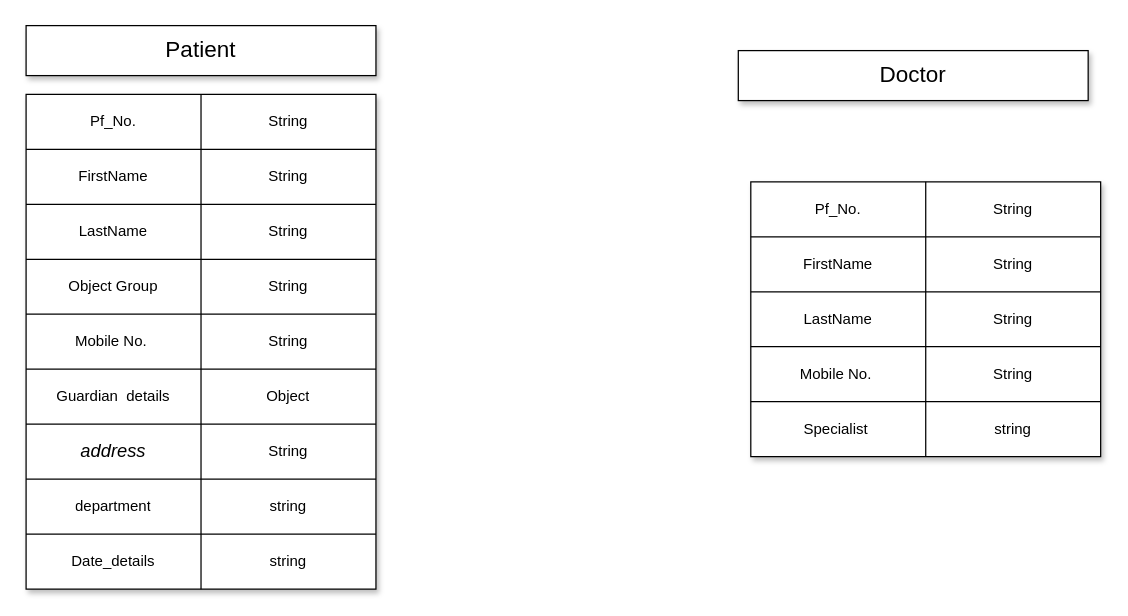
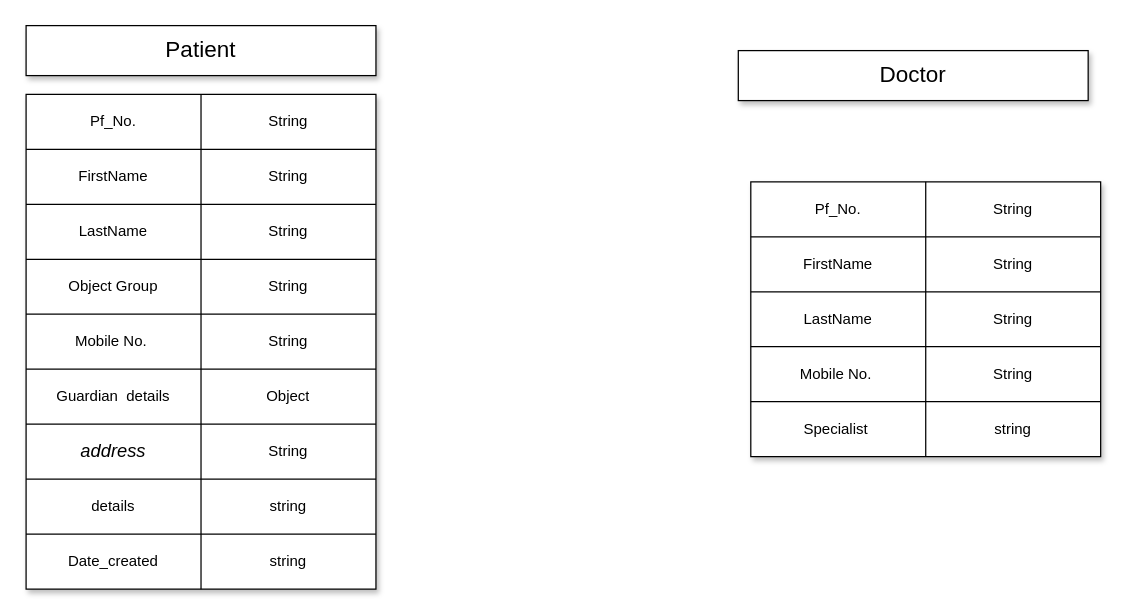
  <mxCell id="0" />
  <mxCell id="1" parent="0" />
  <mxCell id="2" style="edgeStyle=orthogonalEdgeStyle;rounded=0;html=1;labelBackgroundColor=none;endArrow=none;endFill=0;endSize=8;fontFamily=Verdana;fontSize=12;align=left;" parent="1" edge="1"><mxGeometry relative="1" as="geometry"><Array as="points"><mxPoint x="60" y="55" /><mxPoint x="620" y="55" /></Array><mxPoint x="60" y="170" as="sourcePoint" /></mxGeometry></mxCell>
  <mxCell id="3" value="" style="shape=table;startSize=0;container=1;collapsible=0;childLayout=tableLayout;shadow=1;" vertex="1" parent="1"><mxGeometry x="20" y="75" width="280" height="396" as="geometry" /></mxCell>
  <mxCell id="4" value="" style="shape=tableRow;horizontal=0;startSize=0;swimlaneHead=0;swimlaneBody=0;strokeColor=inherit;top=0;left=0;bottom=0;right=0;collapsible=0;dropTarget=0;fillColor=none;points=[[0,0.5],[1,0.5]];portConstraint=eastwest;shadow=1;" vertex="1" parent="3"><mxGeometry width="280" height="44" as="geometry" /></mxCell>
  <mxCell id="5" value="Pf_No." style="shape=partialRectangle;html=1;whiteSpace=wrap;connectable=0;strokeColor=inherit;overflow=hidden;fillColor=none;top=0;left=0;bottom=0;right=0;pointerEvents=1;shadow=1;" vertex="1" parent="4"><mxGeometry width="140" height="44" as="geometry"><mxRectangle width="140" height="44" as="alternateBounds" /></mxGeometry></mxCell>
  <mxCell id="6" value="String" style="shape=partialRectangle;html=1;whiteSpace=wrap;connectable=0;strokeColor=inherit;overflow=hidden;fillColor=none;top=0;left=0;bottom=0;right=0;pointerEvents=1;shadow=1;" vertex="1" parent="4"><mxGeometry x="140" width="140" height="44" as="geometry"><mxRectangle width="140" height="44" as="alternateBounds" /></mxGeometry></mxCell>
  <mxCell id="7" value="" style="shape=tableRow;horizontal=0;startSize=0;swimlaneHead=0;swimlaneBody=0;strokeColor=inherit;top=0;left=0;bottom=0;right=0;collapsible=0;dropTarget=0;fillColor=none;points=[[0,0.5],[1,0.5]];portConstraint=eastwest;shadow=1;" vertex="1" parent="3"><mxGeometry y="44" width="280" height="44" as="geometry" /></mxCell>
  <mxCell id="8" value="FirstName" style="shape=partialRectangle;html=1;whiteSpace=wrap;connectable=0;strokeColor=inherit;overflow=hidden;fillColor=none;top=0;left=0;bottom=0;right=0;pointerEvents=1;shadow=1;" vertex="1" parent="7"><mxGeometry width="140" height="44" as="geometry"><mxRectangle width="140" height="44" as="alternateBounds" /></mxGeometry></mxCell>
  <mxCell id="9" value="String" style="shape=partialRectangle;html=1;whiteSpace=wrap;connectable=0;strokeColor=inherit;overflow=hidden;fillColor=none;top=0;left=0;bottom=0;right=0;pointerEvents=1;shadow=1;" vertex="1" parent="7"><mxGeometry x="140" width="140" height="44" as="geometry"><mxRectangle width="140" height="44" as="alternateBounds" /></mxGeometry></mxCell>
  <mxCell id="10" value="" style="shape=tableRow;horizontal=0;startSize=0;swimlaneHead=0;swimlaneBody=0;strokeColor=inherit;top=0;left=0;bottom=0;right=0;collapsible=0;dropTarget=0;fillColor=none;points=[[0,0.5],[1,0.5]];portConstraint=eastwest;shadow=1;" vertex="1" parent="3"><mxGeometry y="88" width="280" height="44" as="geometry" /></mxCell>
  <mxCell id="11" value="LastName" style="shape=partialRectangle;html=1;whiteSpace=wrap;connectable=0;strokeColor=inherit;overflow=hidden;fillColor=none;top=0;left=0;bottom=0;right=0;pointerEvents=1;shadow=1;" vertex="1" parent="10"><mxGeometry width="140" height="44" as="geometry"><mxRectangle width="140" height="44" as="alternateBounds" /></mxGeometry></mxCell>
  <mxCell id="12" value="String" style="shape=partialRectangle;html=1;whiteSpace=wrap;connectable=0;strokeColor=inherit;overflow=hidden;fillColor=none;top=0;left=0;bottom=0;right=0;pointerEvents=1;shadow=1;" vertex="1" parent="10"><mxGeometry x="140" width="140" height="44" as="geometry"><mxRectangle width="140" height="44" as="alternateBounds" /></mxGeometry></mxCell>
  <mxCell id="13" value="" style="shape=tableRow;horizontal=0;startSize=0;swimlaneHead=0;swimlaneBody=0;strokeColor=inherit;top=0;left=0;bottom=0;right=0;collapsible=0;dropTarget=0;fillColor=none;points=[[0,0.5],[1,0.5]];portConstraint=eastwest;shadow=1;" vertex="1" parent="3"><mxGeometry y="132" width="280" height="44" as="geometry" /></mxCell>
  <mxCell id="14" value="Object Group" style="shape=partialRectangle;html=1;whiteSpace=wrap;connectable=0;strokeColor=inherit;overflow=hidden;fillColor=none;top=0;left=0;bottom=0;right=0;pointerEvents=1;shadow=1;" vertex="1" parent="13"><mxGeometry width="140" height="44" as="geometry"><mxRectangle width="140" height="44" as="alternateBounds" /></mxGeometry></mxCell>
  <mxCell id="15" value="String" style="shape=partialRectangle;html=1;whiteSpace=wrap;connectable=0;strokeColor=inherit;overflow=hidden;fillColor=none;top=0;left=0;bottom=0;right=0;pointerEvents=1;shadow=1;" vertex="1" parent="13"><mxGeometry x="140" width="140" height="44" as="geometry"><mxRectangle width="140" height="44" as="alternateBounds" /></mxGeometry></mxCell>
  <mxCell id="16" value="" style="shape=tableRow;horizontal=0;startSize=0;swimlaneHead=0;swimlaneBody=0;strokeColor=inherit;top=0;left=0;bottom=0;right=0;collapsible=0;dropTarget=0;fillColor=none;points=[[0,0.5],[1,0.5]];portConstraint=eastwest;shadow=1;" vertex="1" parent="3"><mxGeometry y="176" width="280" height="44" as="geometry" /></mxCell>
  <mxCell id="17" value="Mobile No.&amp;nbsp;" style="shape=partialRectangle;html=1;whiteSpace=wrap;connectable=0;strokeColor=inherit;overflow=hidden;fillColor=none;top=0;left=0;bottom=0;right=0;pointerEvents=1;shadow=1;" vertex="1" parent="16"><mxGeometry width="140" height="44" as="geometry"><mxRectangle width="140" height="44" as="alternateBounds" /></mxGeometry></mxCell>
  <mxCell id="18" value="String" style="shape=partialRectangle;html=1;whiteSpace=wrap;connectable=0;strokeColor=inherit;overflow=hidden;fillColor=none;top=0;left=0;bottom=0;right=0;pointerEvents=1;shadow=1;" vertex="1" parent="16"><mxGeometry x="140" width="140" height="44" as="geometry"><mxRectangle width="140" height="44" as="alternateBounds" /></mxGeometry></mxCell>
  <mxCell id="19" style="shape=tableRow;horizontal=0;startSize=0;swimlaneHead=0;swimlaneBody=0;strokeColor=inherit;top=0;left=0;bottom=0;right=0;collapsible=0;dropTarget=0;fillColor=none;points=[[0,0.5],[1,0.5]];portConstraint=eastwest;shadow=1;" vertex="1" parent="3"><mxGeometry y="220" width="280" height="44" as="geometry" /></mxCell>
  <mxCell id="20" value="Guardian&amp;nbsp; details" style="shape=partialRectangle;html=1;whiteSpace=wrap;connectable=0;strokeColor=inherit;overflow=hidden;fillColor=none;top=0;left=0;bottom=0;right=0;pointerEvents=1;shadow=1;" vertex="1" parent="19"><mxGeometry width="140" height="44" as="geometry"><mxRectangle width="140" height="44" as="alternateBounds" /></mxGeometry></mxCell>
  <mxCell id="21" value="Object" style="shape=partialRectangle;html=1;whiteSpace=wrap;connectable=0;strokeColor=inherit;overflow=hidden;fillColor=none;top=0;left=0;bottom=0;right=0;pointerEvents=1;shadow=1;" vertex="1" parent="19"><mxGeometry x="140" width="140" height="44" as="geometry"><mxRectangle width="140" height="44" as="alternateBounds" /></mxGeometry></mxCell>
  <mxCell id="22" style="shape=tableRow;horizontal=0;startSize=0;swimlaneHead=0;swimlaneBody=0;strokeColor=inherit;top=0;left=0;bottom=0;right=0;collapsible=0;dropTarget=0;fillColor=none;points=[[0,0.5],[1,0.5]];portConstraint=eastwest;shadow=1;" vertex="1" parent="3"><mxGeometry y="264" width="280" height="44" as="geometry" /></mxCell>
  <mxCell id="23" value="&lt;font face=&quot;Arial, sans-serif&quot;&gt;&lt;span style=&quot;font-size: 14.667px; white-space-collapse: preserve;&quot;&gt;&lt;i&gt;address&lt;/i&gt;&lt;/span&gt;&lt;/font&gt;" style="shape=partialRectangle;html=1;whiteSpace=wrap;connectable=0;strokeColor=inherit;overflow=hidden;fillColor=none;top=0;left=0;bottom=0;right=0;pointerEvents=1;shadow=1;" vertex="1" parent="22"><mxGeometry width="140" height="44" as="geometry"><mxRectangle width="140" height="44" as="alternateBounds" /></mxGeometry></mxCell>
  <mxCell id="24" value="String" style="shape=partialRectangle;html=1;whiteSpace=wrap;connectable=0;strokeColor=inherit;overflow=hidden;fillColor=none;top=0;left=0;bottom=0;right=0;pointerEvents=1;shadow=1;" vertex="1" parent="22"><mxGeometry x="140" width="140" height="44" as="geometry"><mxRectangle width="140" height="44" as="alternateBounds" /></mxGeometry></mxCell>
  <mxCell id="25" style="shape=tableRow;horizontal=0;startSize=0;swimlaneHead=0;swimlaneBody=0;strokeColor=inherit;top=0;left=0;bottom=0;right=0;collapsible=0;dropTarget=0;fillColor=none;points=[[0,0.5],[1,0.5]];portConstraint=eastwest;shadow=1;" vertex="1" parent="3"><mxGeometry y="308" width="280" height="44" as="geometry" /></mxCell>
- <mxCell id="26" value="department" style="shape=partialRectangle;html=1;whiteSpace=wrap;connectable=0;strokeColor=inherit;overflow=hidden;fillColor=none;top=0;left=0;bottom=0;right=0;pointerEvents=1;shadow=1;" vertex="1" parent="25"><mxGeometry width="140" height="44" as="geometry"><mxRectangle width="140" height="44" as="alternateBounds" /></mxGeometry></mxCell>
+ <mxCell id="26" value="details" style="shape=partialRectangle;html=1;whiteSpace=wrap;connectable=0;strokeColor=inherit;overflow=hidden;fillColor=none;top=0;left=0;bottom=0;right=0;pointerEvents=1;shadow=1;" vertex="1" parent="25"><mxGeometry width="140" height="44" as="geometry"><mxRectangle width="140" height="44" as="alternateBounds" /></mxGeometry></mxCell>
  <mxCell id="27" value="string" style="shape=partialRectangle;html=1;whiteSpace=wrap;connectable=0;strokeColor=inherit;overflow=hidden;fillColor=none;top=0;left=0;bottom=0;right=0;pointerEvents=1;shadow=1;" vertex="1" parent="25"><mxGeometry x="140" width="140" height="44" as="geometry"><mxRectangle width="140" height="44" as="alternateBounds" /></mxGeometry></mxCell>
  <mxCell id="28" style="shape=tableRow;horizontal=0;startSize=0;swimlaneHead=0;swimlaneBody=0;strokeColor=inherit;top=0;left=0;bottom=0;right=0;collapsible=0;dropTarget=0;fillColor=none;points=[[0,0.5],[1,0.5]];portConstraint=eastwest;shadow=1;" vertex="1" parent="3"><mxGeometry y="352" width="280" height="44" as="geometry" /></mxCell>
- <mxCell id="29" value="Date_details" style="shape=partialRectangle;html=1;whiteSpace=wrap;connectable=0;strokeColor=inherit;overflow=hidden;fillColor=none;top=0;left=0;bottom=0;right=0;pointerEvents=1;shadow=1;" vertex="1" parent="28"><mxGeometry width="140" height="44" as="geometry"><mxRectangle width="140" height="44" as="alternateBounds" /></mxGeometry></mxCell>
+ <mxCell id="29" value="Date_created" style="shape=partialRectangle;html=1;whiteSpace=wrap;connectable=0;strokeColor=inherit;overflow=hidden;fillColor=none;top=0;left=0;bottom=0;right=0;pointerEvents=1;shadow=1;" vertex="1" parent="28"><mxGeometry width="140" height="44" as="geometry"><mxRectangle width="140" height="44" as="alternateBounds" /></mxGeometry></mxCell>
  <mxCell id="30" value="string" style="shape=partialRectangle;html=1;whiteSpace=wrap;connectable=0;strokeColor=inherit;overflow=hidden;fillColor=none;top=0;left=0;bottom=0;right=0;pointerEvents=1;shadow=1;" vertex="1" parent="28"><mxGeometry x="140" width="140" height="44" as="geometry"><mxRectangle width="140" height="44" as="alternateBounds" /></mxGeometry></mxCell>
  <mxCell id="31" value="&lt;font style=&quot;font-size: 18px;&quot;&gt;Patient&lt;/font&gt;" style="whiteSpace=wrap;html=1;shadow=1;" vertex="1" parent="1"><mxGeometry x="20" y="20" width="280" height="40" as="geometry" /></mxCell>
  <mxCell id="32" value="" style="shape=table;startSize=0;container=1;collapsible=0;childLayout=tableLayout;shadow=1;" vertex="1" parent="1"><mxGeometry x="600" y="145" width="280" height="220" as="geometry" /></mxCell>
  <mxCell id="33" value="" style="shape=tableRow;horizontal=0;startSize=0;swimlaneHead=0;swimlaneBody=0;strokeColor=inherit;top=0;left=0;bottom=0;right=0;collapsible=0;dropTarget=0;fillColor=none;points=[[0,0.5],[1,0.5]];portConstraint=eastwest;shadow=1;" vertex="1" parent="32"><mxGeometry width="280" height="44" as="geometry" /></mxCell>
  <mxCell id="34" value="Pf_No." style="shape=partialRectangle;html=1;whiteSpace=wrap;connectable=0;strokeColor=inherit;overflow=hidden;fillColor=none;top=0;left=0;bottom=0;right=0;pointerEvents=1;shadow=1;" vertex="1" parent="33"><mxGeometry width="140" height="44" as="geometry"><mxRectangle width="140" height="44" as="alternateBounds" /></mxGeometry></mxCell>
  <mxCell id="35" value="String" style="shape=partialRectangle;html=1;whiteSpace=wrap;connectable=0;strokeColor=inherit;overflow=hidden;fillColor=none;top=0;left=0;bottom=0;right=0;pointerEvents=1;shadow=1;" vertex="1" parent="33"><mxGeometry x="140" width="140" height="44" as="geometry"><mxRectangle width="140" height="44" as="alternateBounds" /></mxGeometry></mxCell>
  <mxCell id="36" value="" style="shape=tableRow;horizontal=0;startSize=0;swimlaneHead=0;swimlaneBody=0;strokeColor=inherit;top=0;left=0;bottom=0;right=0;collapsible=0;dropTarget=0;fillColor=none;points=[[0,0.5],[1,0.5]];portConstraint=eastwest;shadow=1;" vertex="1" parent="32"><mxGeometry y="44" width="280" height="44" as="geometry" /></mxCell>
  <mxCell id="37" value="FirstName" style="shape=partialRectangle;html=1;whiteSpace=wrap;connectable=0;strokeColor=inherit;overflow=hidden;fillColor=none;top=0;left=0;bottom=0;right=0;pointerEvents=1;shadow=1;" vertex="1" parent="36"><mxGeometry width="140" height="44" as="geometry"><mxRectangle width="140" height="44" as="alternateBounds" /></mxGeometry></mxCell>
  <mxCell id="38" value="String" style="shape=partialRectangle;html=1;whiteSpace=wrap;connectable=0;strokeColor=inherit;overflow=hidden;fillColor=none;top=0;left=0;bottom=0;right=0;pointerEvents=1;shadow=1;" vertex="1" parent="36"><mxGeometry x="140" width="140" height="44" as="geometry"><mxRectangle width="140" height="44" as="alternateBounds" /></mxGeometry></mxCell>
  <mxCell id="39" value="" style="shape=tableRow;horizontal=0;startSize=0;swimlaneHead=0;swimlaneBody=0;strokeColor=inherit;top=0;left=0;bottom=0;right=0;collapsible=0;dropTarget=0;fillColor=none;points=[[0,0.5],[1,0.5]];portConstraint=eastwest;shadow=1;" vertex="1" parent="32"><mxGeometry y="88" width="280" height="44" as="geometry" /></mxCell>
  <mxCell id="40" value="LastName" style="shape=partialRectangle;html=1;whiteSpace=wrap;connectable=0;strokeColor=inherit;overflow=hidden;fillColor=none;top=0;left=0;bottom=0;right=0;pointerEvents=1;shadow=1;" vertex="1" parent="39"><mxGeometry width="140" height="44" as="geometry"><mxRectangle width="140" height="44" as="alternateBounds" /></mxGeometry></mxCell>
  <mxCell id="41" value="String" style="shape=partialRectangle;html=1;whiteSpace=wrap;connectable=0;strokeColor=inherit;overflow=hidden;fillColor=none;top=0;left=0;bottom=0;right=0;pointerEvents=1;shadow=1;" vertex="1" parent="39"><mxGeometry x="140" width="140" height="44" as="geometry"><mxRectangle width="140" height="44" as="alternateBounds" /></mxGeometry></mxCell>
  <mxCell id="42" value="" style="shape=tableRow;horizontal=0;startSize=0;swimlaneHead=0;swimlaneBody=0;strokeColor=inherit;top=0;left=0;bottom=0;right=0;collapsible=0;dropTarget=0;fillColor=none;points=[[0,0.5],[1,0.5]];portConstraint=eastwest;shadow=1;" vertex="1" parent="32"><mxGeometry y="132" width="280" height="44" as="geometry" /></mxCell>
  <mxCell id="43" value="Mobile No.&amp;nbsp;" style="shape=partialRectangle;html=1;whiteSpace=wrap;connectable=0;strokeColor=inherit;overflow=hidden;fillColor=none;top=0;left=0;bottom=0;right=0;pointerEvents=1;shadow=1;" vertex="1" parent="42"><mxGeometry width="140" height="44" as="geometry"><mxRectangle width="140" height="44" as="alternateBounds" /></mxGeometry></mxCell>
  <mxCell id="44" value="String" style="shape=partialRectangle;html=1;whiteSpace=wrap;connectable=0;strokeColor=inherit;overflow=hidden;fillColor=none;top=0;left=0;bottom=0;right=0;pointerEvents=1;shadow=1;" vertex="1" parent="42"><mxGeometry x="140" width="140" height="44" as="geometry"><mxRectangle width="140" height="44" as="alternateBounds" /></mxGeometry></mxCell>
  <mxCell id="45" style="shape=tableRow;horizontal=0;startSize=0;swimlaneHead=0;swimlaneBody=0;strokeColor=inherit;top=0;left=0;bottom=0;right=0;collapsible=0;dropTarget=0;fillColor=none;points=[[0,0.5],[1,0.5]];portConstraint=eastwest;shadow=1;" vertex="1" parent="32"><mxGeometry y="176" width="280" height="44" as="geometry" /></mxCell>
  <mxCell id="46" value="Specialist&amp;nbsp;" style="shape=partialRectangle;html=1;whiteSpace=wrap;connectable=0;strokeColor=inherit;overflow=hidden;fillColor=none;top=0;left=0;bottom=0;right=0;pointerEvents=1;shadow=1;" vertex="1" parent="45"><mxGeometry width="140" height="44" as="geometry"><mxRectangle width="140" height="44" as="alternateBounds" /></mxGeometry></mxCell>
  <mxCell id="47" value="string" style="shape=partialRectangle;html=1;whiteSpace=wrap;connectable=0;strokeColor=inherit;overflow=hidden;fillColor=none;top=0;left=0;bottom=0;right=0;pointerEvents=1;shadow=1;" vertex="1" parent="45"><mxGeometry x="140" width="140" height="44" as="geometry"><mxRectangle width="140" height="44" as="alternateBounds" /></mxGeometry></mxCell>
  <mxCell id="48" value="&lt;span style=&quot;font-size: 18px;&quot;&gt;Doctor&lt;/span&gt;" style="whiteSpace=wrap;html=1;shadow=1;" vertex="1" parent="1"><mxGeometry x="590" y="40" width="280" height="40" as="geometry" /></mxCell>
